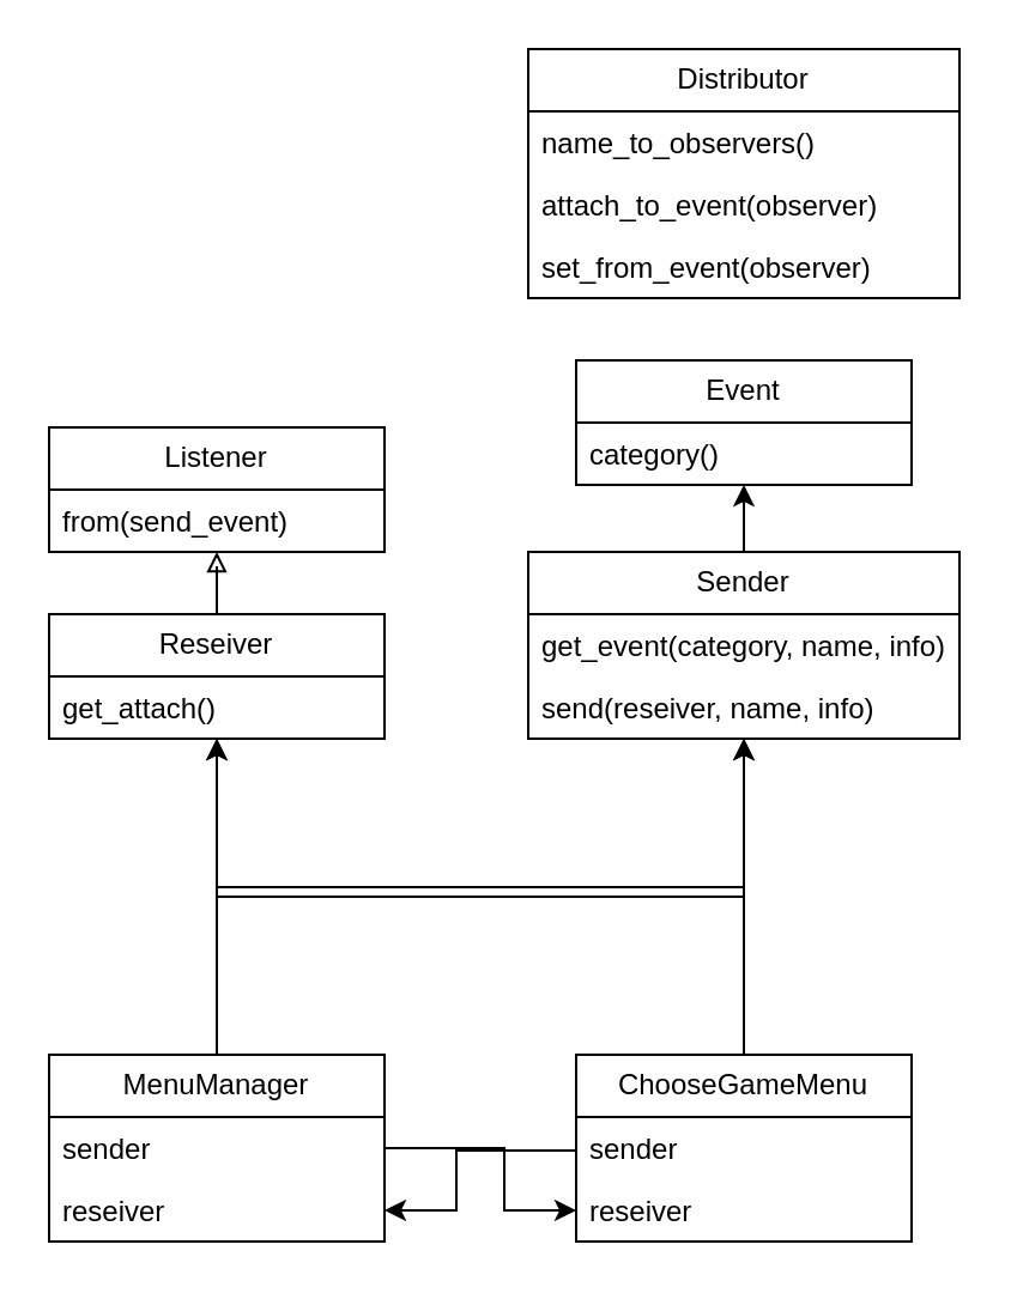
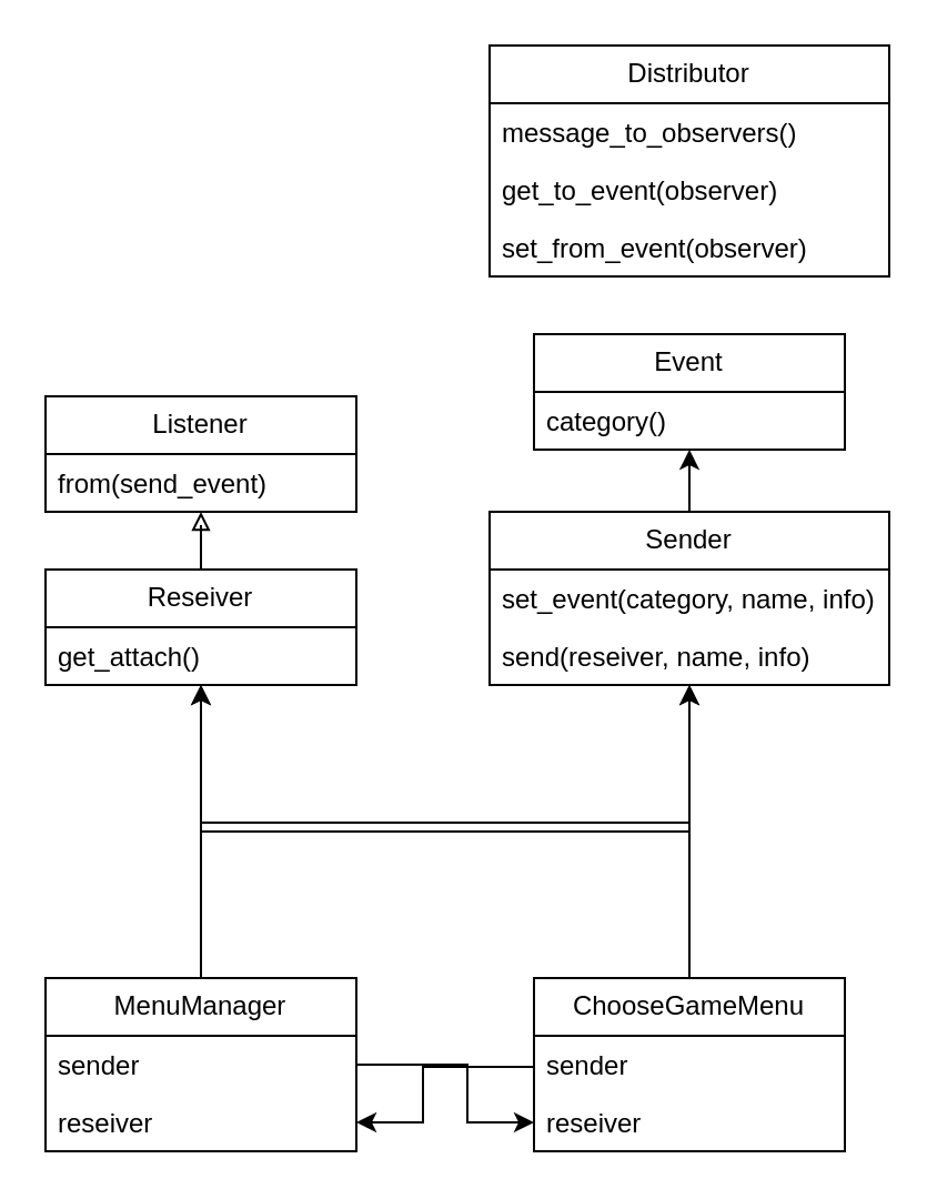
  <mxCell id="0" />
  <mxCell id="1" parent="0" />
  <mxCell id="2" value="Listener" style="swimlane;fontStyle=0;childLayout=stackLayout;horizontal=1;startSize=26;fillColor=none;horizontalStack=0;resizeParent=1;resizeParentMax=0;resizeLast=0;collapsible=1;marginBottom=0;whiteSpace=wrap;html=1;" parent="1" vertex="1"><mxGeometry x="20" y="178" width="140" height="52" as="geometry" /></mxCell>
  <mxCell id="3" value="from(send_event)" style="text;strokeColor=none;fillColor=none;align=left;verticalAlign=top;spacingLeft=4;spacingRight=4;overflow=hidden;rotatable=0;points=[[0,0.5],[1,0.5]];portConstraint=eastwest;whiteSpace=wrap;html=1;" parent="2" vertex="1"><mxGeometry y="26" width="140" height="26" as="geometry" /></mxCell>
  <mxCell id="4" value="Distributor" style="swimlane;fontStyle=0;childLayout=stackLayout;horizontal=1;startSize=26;fillColor=none;horizontalStack=0;resizeParent=1;resizeParentMax=0;resizeLast=0;collapsible=1;marginBottom=0;whiteSpace=wrap;html=1;" parent="1" vertex="1"><mxGeometry x="220" y="20" width="180" height="104" as="geometry" /></mxCell>
- <mxCell id="5" value="name_to_observers()" style="text;strokeColor=none;fillColor=none;align=left;verticalAlign=top;spacingLeft=4;spacingRight=4;overflow=hidden;rotatable=0;points=[[0,0.5],[1,0.5]];portConstraint=eastwest;whiteSpace=wrap;html=1;" parent="4" vertex="1"><mxGeometry y="26" width="180" height="26" as="geometry" /></mxCell>
- <mxCell id="6" value="attach_to_event(observer)" style="text;strokeColor=none;fillColor=none;align=left;verticalAlign=top;spacingLeft=4;spacingRight=4;overflow=hidden;rotatable=0;points=[[0,0.5],[1,0.5]];portConstraint=eastwest;whiteSpace=wrap;html=1;" parent="4" vertex="1"><mxGeometry y="52" width="180" height="26" as="geometry" /></mxCell>
+ <mxCell id="5" value="message_to_observers()" style="text;strokeColor=none;fillColor=none;align=left;verticalAlign=top;spacingLeft=4;spacingRight=4;overflow=hidden;rotatable=0;points=[[0,0.5],[1,0.5]];portConstraint=eastwest;whiteSpace=wrap;html=1;" parent="4" vertex="1"><mxGeometry y="26" width="180" height="26" as="geometry" /></mxCell>
+ <mxCell id="6" value="get_to_event(observer)" style="text;strokeColor=none;fillColor=none;align=left;verticalAlign=top;spacingLeft=4;spacingRight=4;overflow=hidden;rotatable=0;points=[[0,0.5],[1,0.5]];portConstraint=eastwest;whiteSpace=wrap;html=1;" parent="4" vertex="1"><mxGeometry y="52" width="180" height="26" as="geometry" /></mxCell>
  <mxCell id="7" value="set_from_event(observer)" style="text;strokeColor=none;fillColor=none;align=left;verticalAlign=top;spacingLeft=4;spacingRight=4;overflow=hidden;rotatable=0;points=[[0,0.5],[1,0.5]];portConstraint=eastwest;whiteSpace=wrap;html=1;" parent="4" vertex="1"><mxGeometry y="78" width="180" height="26" as="geometry" /></mxCell>
  <mxCell id="8" value="Event" style="swimlane;fontStyle=0;childLayout=stackLayout;horizontal=1;startSize=26;fillColor=none;horizontalStack=0;resizeParent=1;resizeParentMax=0;resizeLast=0;collapsible=1;marginBottom=0;whiteSpace=wrap;html=1;" parent="1" vertex="1"><mxGeometry x="240" y="150" width="140" height="52" as="geometry" /></mxCell>
  <mxCell id="9" value="category()" style="text;strokeColor=none;fillColor=none;align=left;verticalAlign=top;spacingLeft=4;spacingRight=4;overflow=hidden;rotatable=0;points=[[0,0.5],[1,0.5]];portConstraint=eastwest;whiteSpace=wrap;html=1;" parent="8" vertex="1"><mxGeometry y="26" width="140" height="26" as="geometry" /></mxCell>
  <mxCell id="10" style="edgeStyle=orthogonalEdgeStyle;rounded=0;orthogonalLoop=1;jettySize=auto;html=1;exitX=0.5;exitY=0;exitDx=0;exitDy=0;" parent="1" source="11" target="8" edge="1"><mxGeometry relative="1" as="geometry" /></mxCell>
  <mxCell id="11" value="Sender" style="swimlane;fontStyle=0;childLayout=stackLayout;horizontal=1;startSize=26;fillColor=none;horizontalStack=0;resizeParent=1;resizeParentMax=0;resizeLast=0;collapsible=1;marginBottom=0;whiteSpace=wrap;html=1;" parent="1" vertex="1"><mxGeometry x="220" y="230" width="180" height="78" as="geometry" /></mxCell>
- <mxCell id="12" value="get_event(category, name, info)" style="text;strokeColor=none;fillColor=none;align=left;verticalAlign=top;spacingLeft=4;spacingRight=4;overflow=hidden;rotatable=0;points=[[0,0.5],[1,0.5]];portConstraint=eastwest;whiteSpace=wrap;html=1;" parent="11" vertex="1"><mxGeometry y="26" width="180" height="26" as="geometry" /></mxCell>
+ <mxCell id="12" value="set_event(category, name, info)" style="text;strokeColor=none;fillColor=none;align=left;verticalAlign=top;spacingLeft=4;spacingRight=4;overflow=hidden;rotatable=0;points=[[0,0.5],[1,0.5]];portConstraint=eastwest;whiteSpace=wrap;html=1;" parent="11" vertex="1"><mxGeometry y="26" width="180" height="26" as="geometry" /></mxCell>
  <mxCell id="13" value="send(reseiver, name, info)" style="text;strokeColor=none;fillColor=none;align=left;verticalAlign=top;spacingLeft=4;spacingRight=4;overflow=hidden;rotatable=0;points=[[0,0.5],[1,0.5]];portConstraint=eastwest;whiteSpace=wrap;html=1;" parent="11" vertex="1"><mxGeometry y="52" width="180" height="26" as="geometry" /></mxCell>
  <mxCell id="14" style="edgeStyle=orthogonalEdgeStyle;rounded=0;orthogonalLoop=1;jettySize=auto;html=1;endArrow=block;endFill=0;" parent="1" source="15" target="2" edge="1"><mxGeometry relative="1" as="geometry" /></mxCell>
  <mxCell id="15" value="Reseiver" style="swimlane;fontStyle=0;childLayout=stackLayout;horizontal=1;startSize=26;fillColor=none;horizontalStack=0;resizeParent=1;resizeParentMax=0;resizeLast=0;collapsible=1;marginBottom=0;whiteSpace=wrap;html=1;" parent="1" vertex="1"><mxGeometry x="20" y="256" width="140" height="52" as="geometry" /></mxCell>
  <mxCell id="16" value="get_attach()" style="text;strokeColor=none;fillColor=none;align=left;verticalAlign=top;spacingLeft=4;spacingRight=4;overflow=hidden;rotatable=0;points=[[0,0.5],[1,0.5]];portConstraint=eastwest;whiteSpace=wrap;html=1;" parent="15" vertex="1"><mxGeometry y="26" width="140" height="26" as="geometry" /></mxCell>
  <mxCell id="17" style="edgeStyle=orthogonalEdgeStyle;rounded=0;orthogonalLoop=1;jettySize=auto;html=1;exitX=0.5;exitY=0;exitDx=0;exitDy=0;" parent="1" source="19" target="11" edge="1"><mxGeometry relative="1" as="geometry" /></mxCell>
  <mxCell id="18" style="edgeStyle=orthogonalEdgeStyle;rounded=0;orthogonalLoop=1;jettySize=auto;html=1;exitX=0.5;exitY=0;exitDx=0;exitDy=0;" parent="1" source="19" target="15" edge="1"><mxGeometry relative="1" as="geometry" /></mxCell>
  <mxCell id="19" value="MenuManager" style="swimlane;fontStyle=0;childLayout=stackLayout;horizontal=1;startSize=26;fillColor=none;horizontalStack=0;resizeParent=1;resizeParentMax=0;resizeLast=0;collapsible=1;marginBottom=0;whiteSpace=wrap;html=1;" parent="1" vertex="1"><mxGeometry x="20" y="440" width="140" height="78" as="geometry" /></mxCell>
  <mxCell id="20" value="sender" style="text;strokeColor=none;fillColor=none;align=left;verticalAlign=top;spacingLeft=4;spacingRight=4;overflow=hidden;rotatable=0;points=[[0,0.5],[1,0.5]];portConstraint=eastwest;whiteSpace=wrap;html=1;" parent="19" vertex="1"><mxGeometry y="26" width="140" height="26" as="geometry" /></mxCell>
  <mxCell id="21" value="reseiver" style="text;strokeColor=none;fillColor=none;align=left;verticalAlign=top;spacingLeft=4;spacingRight=4;overflow=hidden;rotatable=0;points=[[0,0.5],[1,0.5]];portConstraint=eastwest;whiteSpace=wrap;html=1;" parent="19" vertex="1"><mxGeometry y="52" width="140" height="26" as="geometry" /></mxCell>
  <mxCell id="22" style="edgeStyle=orthogonalEdgeStyle;rounded=0;orthogonalLoop=1;jettySize=auto;html=1;" parent="1" source="24" target="11" edge="1"><mxGeometry relative="1" as="geometry" /></mxCell>
  <mxCell id="23" style="edgeStyle=orthogonalEdgeStyle;rounded=0;orthogonalLoop=1;jettySize=auto;html=1;" parent="1" source="24" target="15" edge="1"><mxGeometry relative="1" as="geometry"><Array as="points"><mxPoint x="310" y="370" /><mxPoint x="90" y="370" /></Array></mxGeometry></mxCell>
  <mxCell id="24" value="ChooseGameMenu" style="swimlane;fontStyle=0;childLayout=stackLayout;horizontal=1;startSize=26;fillColor=none;horizontalStack=0;resizeParent=1;resizeParentMax=0;resizeLast=0;collapsible=1;marginBottom=0;whiteSpace=wrap;html=1;" parent="1" vertex="1"><mxGeometry x="240" y="440" width="140" height="78" as="geometry" /></mxCell>
  <mxCell id="25" value="sender" style="text;strokeColor=none;fillColor=none;align=left;verticalAlign=top;spacingLeft=4;spacingRight=4;overflow=hidden;rotatable=0;points=[[0,0.5],[1,0.5]];portConstraint=eastwest;whiteSpace=wrap;html=1;" parent="24" vertex="1"><mxGeometry y="26" width="140" height="26" as="geometry" /></mxCell>
  <mxCell id="26" value="reseiver" style="text;strokeColor=none;fillColor=none;align=left;verticalAlign=top;spacingLeft=4;spacingRight=4;overflow=hidden;rotatable=0;points=[[0,0.5],[1,0.5]];portConstraint=eastwest;whiteSpace=wrap;html=1;" parent="24" vertex="1"><mxGeometry y="52" width="140" height="26" as="geometry" /></mxCell>
  <mxCell id="27" style="edgeStyle=orthogonalEdgeStyle;rounded=0;orthogonalLoop=1;jettySize=auto;html=1;entryX=0;entryY=0.5;entryDx=0;entryDy=0;" parent="1" source="20" target="26" edge="1"><mxGeometry relative="1" as="geometry"><Array as="points"><mxPoint x="210" y="479" /><mxPoint x="210" y="505" /></Array></mxGeometry></mxCell>
  <mxCell id="28" style="edgeStyle=orthogonalEdgeStyle;rounded=0;orthogonalLoop=1;jettySize=auto;html=1;exitX=0;exitY=0.5;exitDx=0;exitDy=0;entryX=1;entryY=0.5;entryDx=0;entryDy=0;" parent="1" source="25" target="21" edge="1"><mxGeometry relative="1" as="geometry"><Array as="points"><mxPoint x="190" y="480" /><mxPoint x="190" y="505" /></Array></mxGeometry></mxCell>
